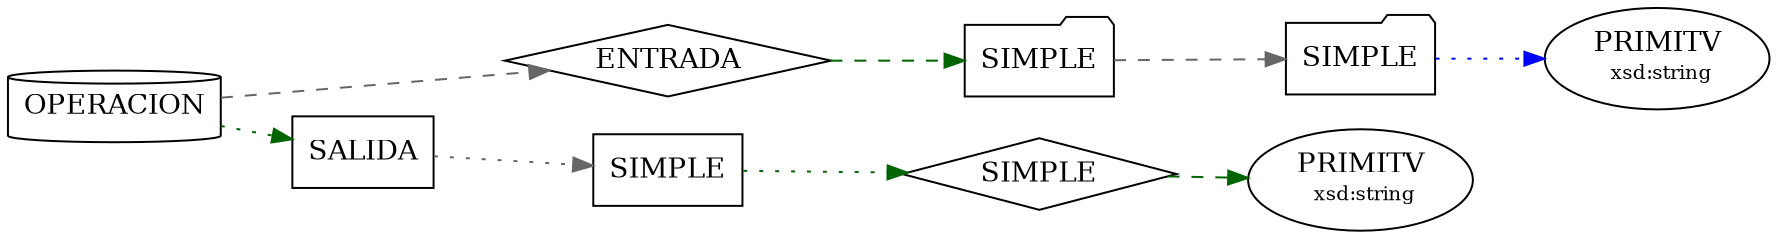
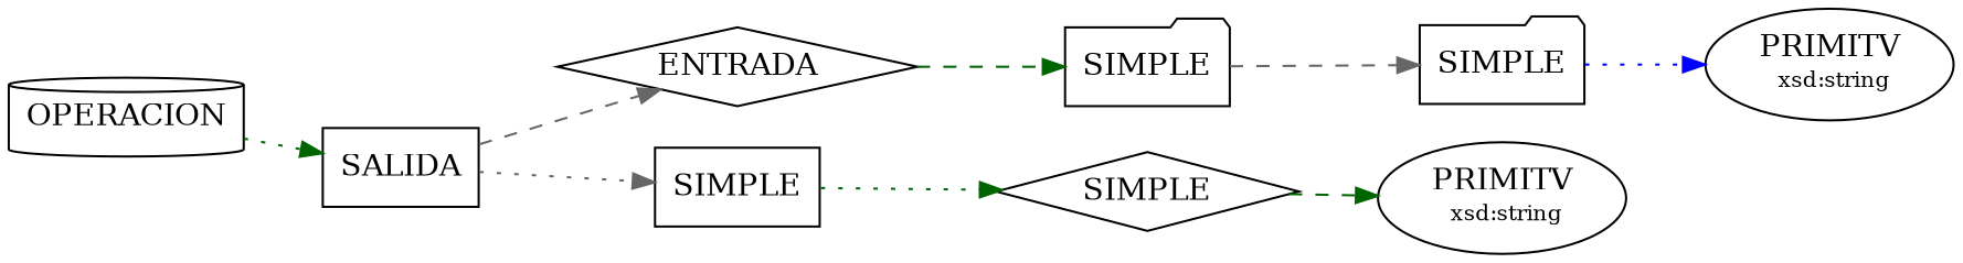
  digraph {
    rankdir=LR
    edge [color=darkgreen style=dashed]
    n1 [label=OPERACION shape=cylinder]
    n2 [label=ENTRADA shape=diamond]
    n3 [label=SALIDA shape=box]
    n4 [label=SIMPLE shape=folder]
    n5 [label=SIMPLE shape=box]
    n6 [label=SIMPLE shape=folder]
    n7 [label=<PRIMITV<BR/> <FONT POINT-SIZE="10">xsd:string</FONT>>]
    n8 [label=SIMPLE shape=diamond]
    n9 [label=<PRIMITV<BR/> <FONT POINT-SIZE="10">xsd:string</FONT>>]
-   n1 -> n2 [color=gray40]
+   n3 -> n2 [color=gray40]
    n1 -> n3 [style=dotted]
    n2 -> n4
    n3 -> n5 [color=gray40 style=dotted]
    n4 -> n6 [color=gray40]
    n5 -> n8 [style=dotted]
    n6 -> n7 [color=blue style=dotted]
    n8 -> n9
  }
